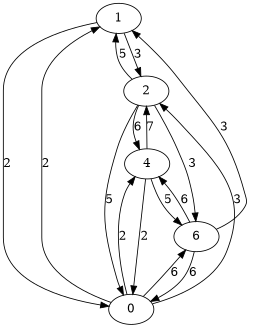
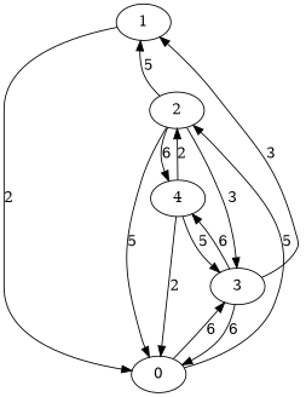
  digraph {
    1
    2
    n3 [label=0]
-   3 [label=6]
+   3
    4
-   1 -> 2 [label=3]
    1 -> n3 [label=2]
    2 -> 1 [label=5]
    2 -> n3 [label=5]
    2 -> 3 [label=3]
    2 -> 4 [label=6]
-   n3 -> 1 [label=2]
-   n3 -> 2 [label=3]
+   n3 -> 2 [label=5]
    n3 -> 3 [label=6]
-   n3 -> 4 [label=2]
    3 -> 1 [label=3]
    3 -> n3 [label=6]
    3 -> 4 [label=6]
-   4 -> 2 [label=7]
+   4 -> 2 [label=2]
    4 -> n3 [label=2]
    4 -> 3 [label=5]
  }
